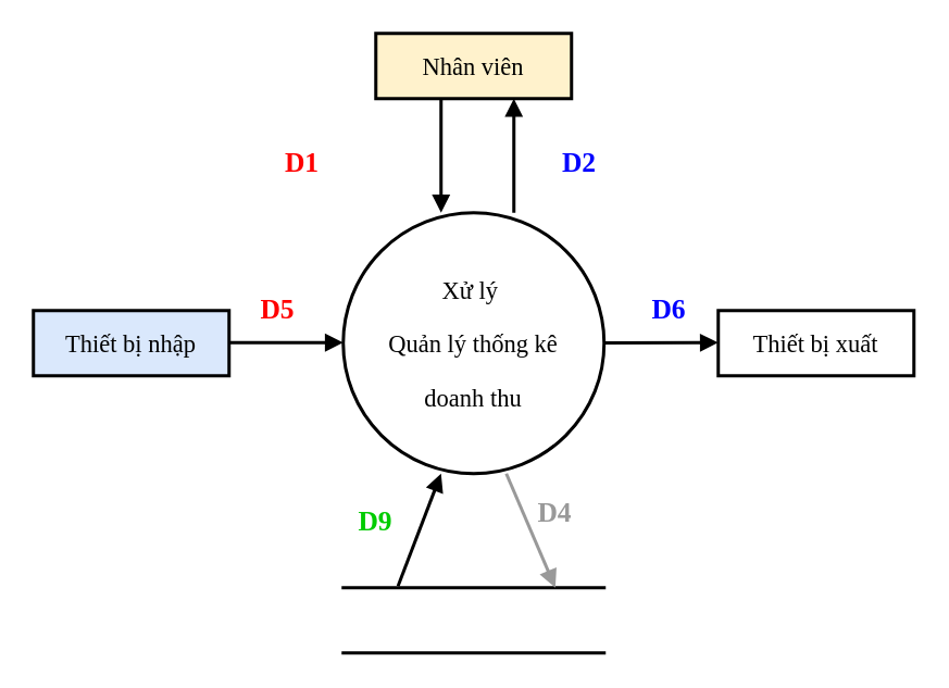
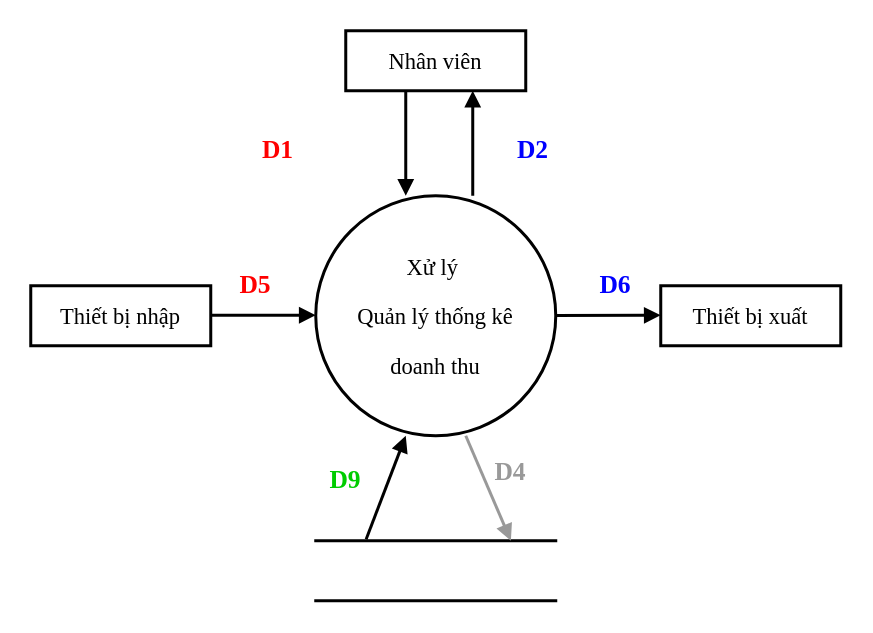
  <mxCell id="0" />
  <mxCell id="1" parent="0" />
- <mxCell id="2" value="&lt;pre style=&quot;font-size: 15px&quot;&gt;&lt;font face=&quot;Times New Roman&quot; style=&quot;font-size: 15px&quot;&gt;Thiết bị nhập&lt;/font&gt;&lt;/pre&gt;" style="rounded=0;whiteSpace=wrap;html=1;strokeWidth=2;fontSize=15;fillColor=#dae8fc;" vertex="1" parent="1"><mxGeometry x="20" y="190" width="120" height="40" as="geometry" /></mxCell>
+ <mxCell id="2" value="&lt;pre style=&quot;font-size: 15px&quot;&gt;&lt;font face=&quot;Times New Roman&quot; style=&quot;font-size: 15px&quot;&gt;Thiết bị nhập&lt;/font&gt;&lt;/pre&gt;" style="rounded=0;whiteSpace=wrap;html=1;strokeWidth=2;fontSize=15;" vertex="1" parent="1"><mxGeometry x="20" y="190" width="120" height="40" as="geometry" /></mxCell>
  <mxCell id="3" value="&lt;pre style=&quot;font-size: 15px&quot;&gt;&lt;font face=&quot;Times New Roman&quot;&gt;Thiết bị xuất&lt;/font&gt;&lt;/pre&gt;" style="rounded=0;whiteSpace=wrap;html=1;strokeWidth=2;" vertex="1" parent="1"><mxGeometry x="440" y="190" width="120" height="40" as="geometry" /></mxCell>
- <mxCell id="4" value="&lt;pre style=&quot;font-size: 15px&quot;&gt;&lt;font face=&quot;Times New Roman&quot;&gt;Nhân viên&lt;/font&gt;&lt;/pre&gt;" style="rounded=0;whiteSpace=wrap;html=1;strokeWidth=2;fillColor=#fff2cc;" vertex="1" parent="1"><mxGeometry x="230" y="20" width="120" height="40" as="geometry" /></mxCell>
+ <mxCell id="4" value="&lt;pre style=&quot;font-size: 15px&quot;&gt;&lt;font face=&quot;Times New Roman&quot;&gt;Nhân viên&lt;/font&gt;&lt;/pre&gt;" style="rounded=0;whiteSpace=wrap;html=1;strokeWidth=2;" vertex="1" parent="1"><mxGeometry x="230" y="20" width="120" height="40" as="geometry" /></mxCell>
  <mxCell id="5" value="&lt;pre style=&quot;font-size: 15px&quot;&gt;&lt;font face=&quot;Times New Roman&quot;&gt;Xử lý &lt;/font&gt;&lt;/pre&gt;&lt;pre style=&quot;font-size: 15px&quot;&gt;&lt;font face=&quot;Times New Roman&quot;&gt;Quản lý thống kê&lt;/font&gt;&lt;/pre&gt;&lt;pre style=&quot;font-size: 15px&quot;&gt;&lt;font face=&quot;Times New Roman&quot;&gt;doanh thu&lt;/font&gt;&lt;/pre&gt;" style="strokeWidth=2;html=1;shape=mxgraph.flowchart.start_1;whiteSpace=wrap;fontSize=15;" vertex="1" parent="1"><mxGeometry x="210" y="130" width="160" height="160" as="geometry" /></mxCell>
  <mxCell id="6" value="" style="endArrow=block;endFill=1;endSize=6;html=1;strokeWidth=2;" edge="1" parent="1"><mxGeometry width="100" relative="1" as="geometry"><mxPoint x="140" y="209.66" as="sourcePoint" /><mxPoint x="210" y="209.66" as="targetPoint" /></mxGeometry></mxCell>
  <mxCell id="7" value="" style="endArrow=block;endFill=1;endSize=6;html=1;strokeWidth=2;" edge="1" parent="1"><mxGeometry width="100" relative="1" as="geometry"><mxPoint x="370" y="209.9" as="sourcePoint" /><mxPoint x="440" y="209.66" as="targetPoint" /></mxGeometry></mxCell>
  <mxCell id="8" value="" style="endArrow=block;endFill=1;endSize=6;html=1;strokeWidth=2;" edge="1" parent="1"><mxGeometry width="100" relative="1" as="geometry"><mxPoint x="270" y="60" as="sourcePoint" /><mxPoint x="270" y="130" as="targetPoint" /></mxGeometry></mxCell>
  <mxCell id="9" value="" style="endArrow=block;endFill=1;endSize=6;html=1;strokeWidth=2;" edge="1" parent="1"><mxGeometry width="100" relative="1" as="geometry"><mxPoint x="314.66" y="130" as="sourcePoint" /><mxPoint x="314.66" y="60" as="targetPoint" /></mxGeometry></mxCell>
  <mxCell id="10" value="" style="html=1;dashed=0;whitespace=wrap;shape=partialRectangle;right=0;left=0;strokeWidth=2;" vertex="1" parent="1"><mxGeometry x="210" y="360" width="160" height="40" as="geometry" /></mxCell>
  <mxCell id="11" value="" style="endArrow=block;endFill=1;endSize=6;html=1;exitX=0.21;exitY=-0.026;exitDx=0;exitDy=0;exitPerimeter=0;strokeWidth=2;" edge="1" parent="1" source="10"><mxGeometry width="100" relative="1" as="geometry"><mxPoint x="270" y="360" as="sourcePoint" /><mxPoint x="270" y="290" as="targetPoint" /></mxGeometry></mxCell>
  <mxCell id="12" value="" style="endArrow=block;endFill=1;endSize=6;html=1;entryX=0.813;entryY=0;entryDx=0;entryDy=0;entryPerimeter=0;strokeWidth=2;strokeColor=#999999;" edge="1" parent="1" target="10"><mxGeometry width="100" relative="1" as="geometry"><mxPoint x="310" y="290" as="sourcePoint" /><mxPoint x="310" y="360" as="targetPoint" /></mxGeometry></mxCell>
  <mxCell id="13" value="&lt;font face=&quot;Times New Roman&quot; color=&quot;#0000ff&quot;&gt;&lt;span style=&quot;font-size: 17px&quot;&gt;D6&lt;/span&gt;&lt;/font&gt;" style="text;html=1;strokeColor=none;fillColor=none;align=center;verticalAlign=middle;whiteSpace=wrap;rounded=0;fontSize=16;fontStyle=1" vertex="1" parent="1"><mxGeometry x="390" y="180" width="40" height="20" as="geometry" /></mxCell>
  <mxCell id="14" value="&lt;font face=&quot;Times New Roman&quot; color=&quot;#ff0000&quot;&gt;&lt;span style=&quot;font-size: 17px&quot;&gt;D5&lt;/span&gt;&lt;/font&gt;" style="text;html=1;strokeColor=none;fillColor=none;align=center;verticalAlign=middle;whiteSpace=wrap;rounded=0;fontSize=16;fontStyle=1" vertex="1" parent="1"><mxGeometry x="150" y="180" width="40" height="20" as="geometry" /></mxCell>
  <mxCell id="15" value="&lt;font face=&quot;Times New Roman&quot; color=&quot;#ff0000&quot;&gt;&lt;span style=&quot;font-size: 17px&quot;&gt;D1&lt;/span&gt;&lt;/font&gt;" style="text;html=1;strokeColor=none;fillColor=none;align=center;verticalAlign=middle;whiteSpace=wrap;rounded=0;fontSize=16;fontStyle=1" vertex="1" parent="1"><mxGeometry x="165" y="90" width="40" height="20" as="geometry" /></mxCell>
  <mxCell id="16" value="&lt;font face=&quot;Times New Roman&quot; color=&quot;#0000ff&quot;&gt;&lt;span style=&quot;font-size: 17px&quot;&gt;D2&lt;/span&gt;&lt;/font&gt;" style="text;html=1;strokeColor=none;fillColor=none;align=center;verticalAlign=middle;whiteSpace=wrap;rounded=0;fontSize=16;fontStyle=1" vertex="1" parent="1"><mxGeometry x="335" y="90" width="40" height="20" as="geometry" /></mxCell>
  <mxCell id="17" value="&lt;font face=&quot;Times New Roman&quot; color=&quot;#00cc00&quot;&gt;&lt;span style=&quot;font-size: 17px&quot;&gt;D9&lt;/span&gt;&lt;/font&gt;" style="text;html=1;strokeColor=none;fillColor=none;align=center;verticalAlign=middle;whiteSpace=wrap;rounded=0;fontSize=16;fontStyle=1" vertex="1" parent="1"><mxGeometry x="210" y="310" width="40" height="20" as="geometry" /></mxCell>
  <mxCell id="18" value="&lt;font face=&quot;Times New Roman&quot; color=&quot;#999999&quot;&gt;&lt;span style=&quot;font-size: 17px&quot;&gt;D4&lt;/span&gt;&lt;/font&gt;" style="text;html=1;strokeColor=none;fillColor=none;align=center;verticalAlign=middle;whiteSpace=wrap;rounded=0;fontSize=16;fontStyle=1" vertex="1" parent="1"><mxGeometry x="320" y="305" width="40" height="20" as="geometry" /></mxCell>
